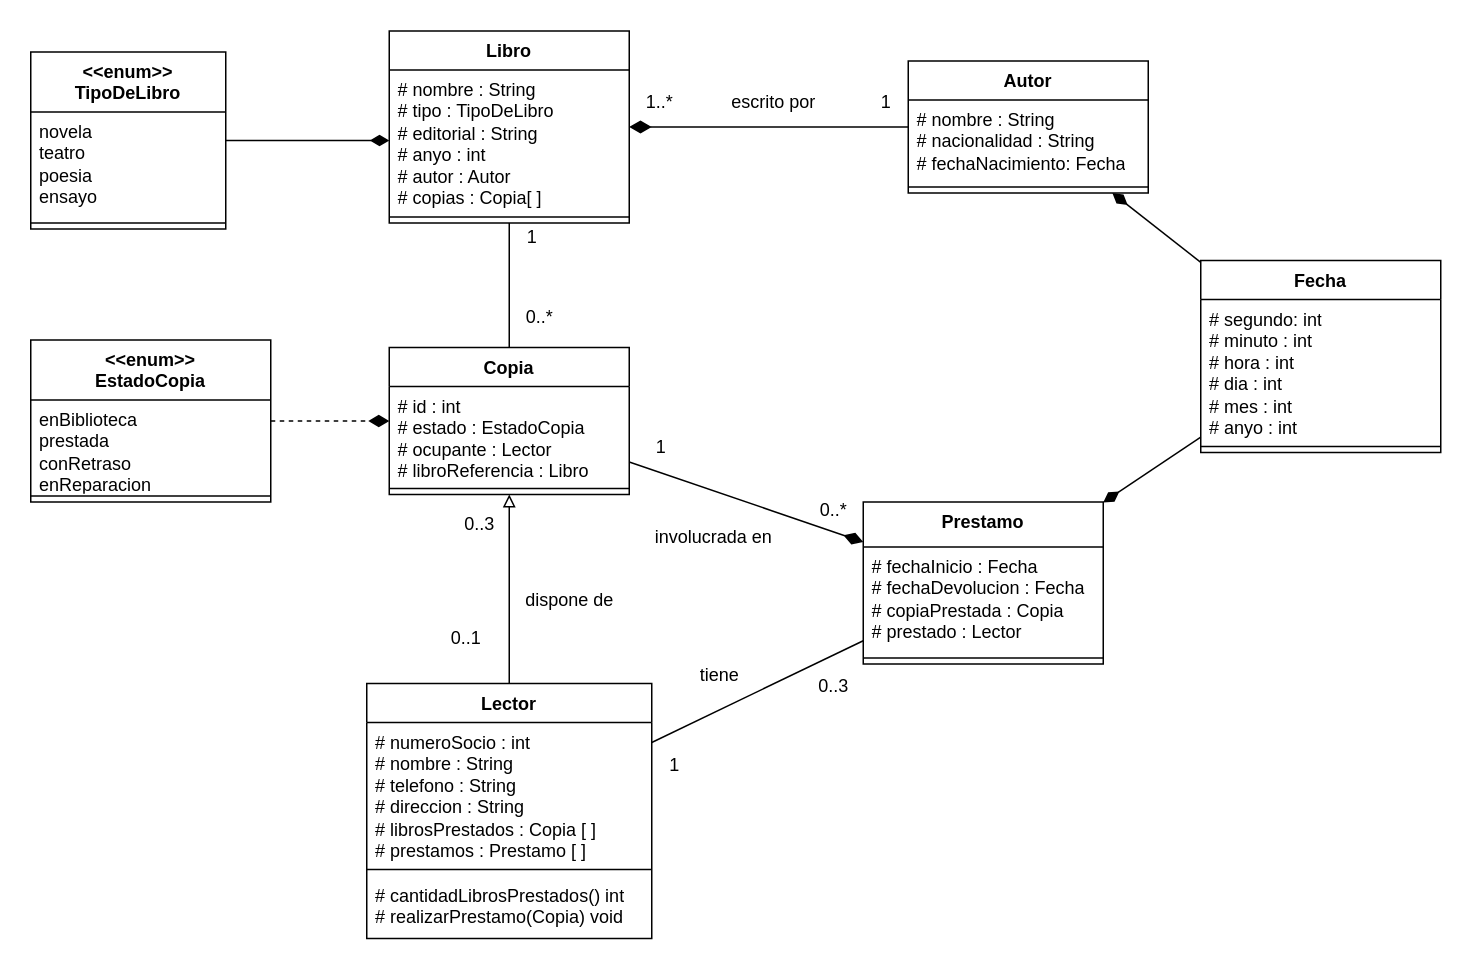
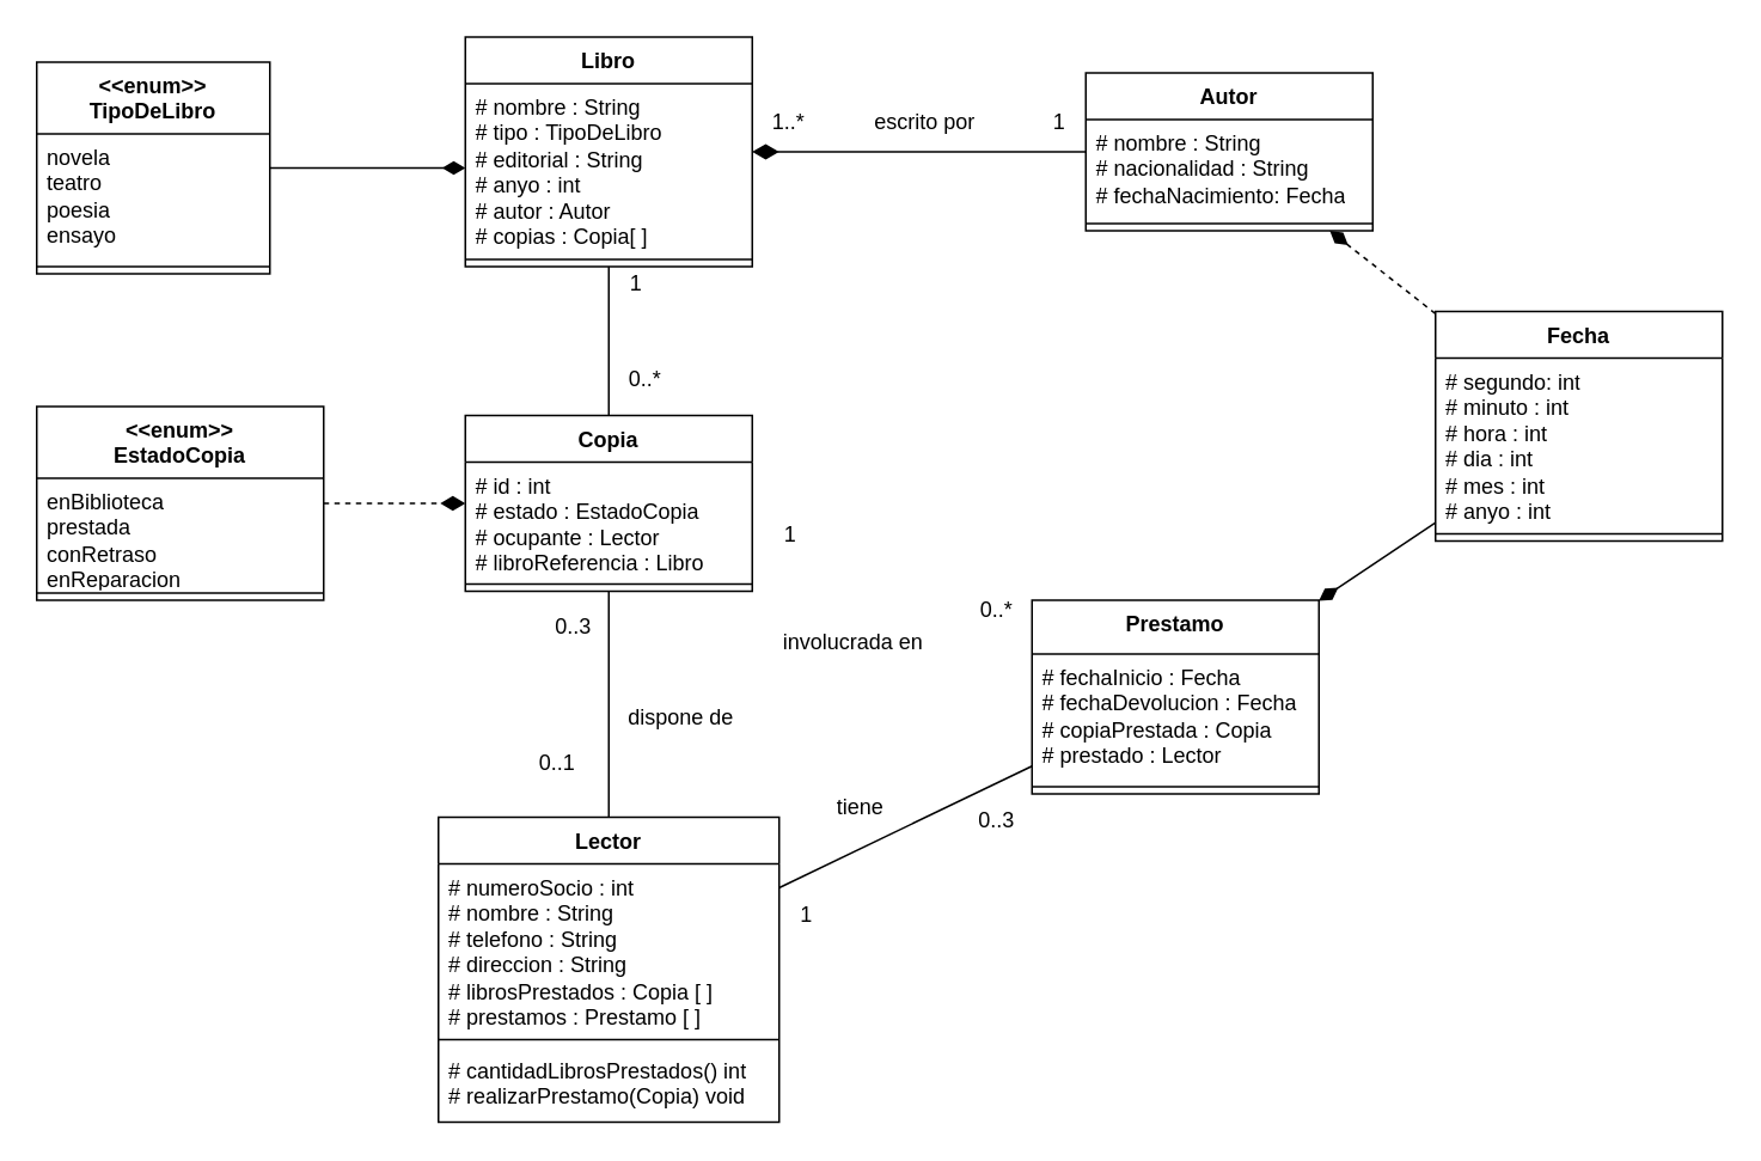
  <mxCell id="0" />
  <mxCell id="1" parent="0" />
  <mxCell id="2" style="edgeStyle=orthogonalEdgeStyle;rounded=0;orthogonalLoop=1;jettySize=auto;html=1;endArrow=diamondThin;endFill=1;endSize=11;jumpSize=7;startSize=11;dashed=1;" parent="1" source="3" target="7" edge="1"><mxGeometry relative="1" as="geometry" /></mxCell>
  <mxCell id="3" value="&amp;lt;&amp;lt;enum&amp;gt;&amp;gt;&lt;br&gt;EstadoCopia" style="swimlane;fontStyle=1;align=center;verticalAlign=top;childLayout=stackLayout;horizontal=1;startSize=40;horizontalStack=0;resizeParent=1;resizeParentMax=0;resizeLast=0;collapsible=1;marginBottom=0;whiteSpace=wrap;html=1;" parent="1" vertex="1"><mxGeometry x="20" y="226" width="160" height="108" as="geometry" /></mxCell>
  <mxCell id="4" value="enBiblioteca&lt;br&gt;prestada&lt;br&gt;conRetraso&lt;br&gt;enReparacion" style="text;strokeColor=none;fillColor=none;align=left;verticalAlign=top;spacingLeft=4;spacingRight=4;overflow=hidden;rotatable=0;points=[[0,0.5],[1,0.5]];portConstraint=eastwest;whiteSpace=wrap;html=1;" parent="3" vertex="1"><mxGeometry y="40" width="160" height="60" as="geometry" /></mxCell>
  <mxCell id="5" value="" style="line;strokeWidth=1;fillColor=none;align=left;verticalAlign=middle;spacingTop=-1;spacingLeft=3;spacingRight=3;rotatable=0;labelPosition=right;points=[];portConstraint=eastwest;strokeColor=inherit;" parent="3" vertex="1"><mxGeometry y="100" width="160" height="8" as="geometry" /></mxCell>
- <mxCell id="6" style="rounded=0;orthogonalLoop=1;jettySize=auto;html=1;endSize=11;endArrow=diamondThin;endFill=1;" parent="1" source="7" target="36" edge="1"><mxGeometry relative="1" as="geometry" /></mxCell>
  <mxCell id="7" value="Copia" style="swimlane;fontStyle=1;align=center;verticalAlign=top;childLayout=stackLayout;horizontal=1;startSize=26;horizontalStack=0;resizeParent=1;resizeParentMax=0;resizeLast=0;collapsible=1;marginBottom=0;whiteSpace=wrap;html=1;" parent="1" vertex="1"><mxGeometry x="259" y="231" width="160" height="98" as="geometry" /></mxCell>
  <mxCell id="8" value="# id : int&lt;br&gt;# estado : EstadoCopia&lt;br&gt;# ocupante : Lector&lt;br&gt;# libroReferencia : Libro" style="text;strokeColor=none;fillColor=none;align=left;verticalAlign=top;spacingLeft=4;spacingRight=4;overflow=hidden;rotatable=0;points=[[0,0.5],[1,0.5]];portConstraint=eastwest;whiteSpace=wrap;html=1;" parent="7" vertex="1"><mxGeometry y="26" width="160" height="64" as="geometry" /></mxCell>
  <mxCell id="9" value="" style="line;strokeWidth=1;fillColor=none;align=left;verticalAlign=middle;spacingTop=-1;spacingLeft=3;spacingRight=3;rotatable=0;labelPosition=right;points=[];portConstraint=eastwest;strokeColor=inherit;" parent="7" vertex="1"><mxGeometry y="90" width="160" height="8" as="geometry" /></mxCell>
  <mxCell id="10" style="edgeStyle=orthogonalEdgeStyle;rounded=0;orthogonalLoop=1;jettySize=auto;html=1;endArrow=diamondThin;endFill=1;endSize=12;" parent="1" source="11" target="25" edge="1"><mxGeometry relative="1" as="geometry" /></mxCell>
  <mxCell id="11" value="Autor" style="swimlane;fontStyle=1;align=center;verticalAlign=top;childLayout=stackLayout;horizontal=1;startSize=26;horizontalStack=0;resizeParent=1;resizeParentMax=0;resizeLast=0;collapsible=1;marginBottom=0;whiteSpace=wrap;html=1;" parent="1" vertex="1"><mxGeometry x="605" y="40" width="160" height="88" as="geometry" /></mxCell>
  <mxCell id="12" value="# nombre : String&lt;br&gt;# nacionalidad : String&lt;br&gt;# fechaNacimiento: Fecha" style="text;strokeColor=none;fillColor=none;align=left;verticalAlign=top;spacingLeft=4;spacingRight=4;overflow=hidden;rotatable=0;points=[[0,0.5],[1,0.5]];portConstraint=eastwest;whiteSpace=wrap;html=1;" parent="11" vertex="1"><mxGeometry y="26" width="160" height="54" as="geometry" /></mxCell>
  <mxCell id="13" value="" style="line;strokeWidth=1;fillColor=none;align=left;verticalAlign=middle;spacingTop=-1;spacingLeft=3;spacingRight=3;rotatable=0;labelPosition=right;points=[];portConstraint=eastwest;strokeColor=inherit;" parent="11" vertex="1"><mxGeometry y="80" width="160" height="8" as="geometry" /></mxCell>
- <mxCell id="14" style="edgeStyle=orthogonalEdgeStyle;rounded=0;orthogonalLoop=1;jettySize=auto;html=1;endArrow=block;endFill=0;" parent="1" source="16" target="7" edge="1"><mxGeometry relative="1" as="geometry"><Array as="points" /></mxGeometry></mxCell>
+ <mxCell id="14" style="edgeStyle=orthogonalEdgeStyle;rounded=0;orthogonalLoop=1;jettySize=auto;html=1;endArrow=none;endFill=0;" parent="1" source="16" target="7" edge="1"><mxGeometry relative="1" as="geometry"><Array as="points" /></mxGeometry></mxCell>
  <mxCell id="15" style="rounded=0;orthogonalLoop=1;jettySize=auto;html=1;endArrow=none;endFill=0;endSize=11;" parent="1" source="16" target="36" edge="1"><mxGeometry relative="1" as="geometry" /></mxCell>
  <mxCell id="16" value="Lector" style="swimlane;fontStyle=1;align=center;verticalAlign=top;childLayout=stackLayout;horizontal=1;startSize=26;horizontalStack=0;resizeParent=1;resizeParentMax=0;resizeLast=0;collapsible=1;marginBottom=0;whiteSpace=wrap;html=1;" parent="1" vertex="1"><mxGeometry x="244" y="455" width="190" height="170" as="geometry" /></mxCell>
  <mxCell id="17" value="# numeroSocio : int&lt;br&gt;# nombre : String&lt;br&gt;# telefono : String&lt;br&gt;# direccion : String&lt;br&gt;# librosPrestados : Copia [ ]&lt;br&gt;# prestamos : Prestamo [ ]" style="text;strokeColor=none;fillColor=none;align=left;verticalAlign=top;spacingLeft=4;spacingRight=4;overflow=hidden;rotatable=0;points=[[0,0.5],[1,0.5]];portConstraint=eastwest;whiteSpace=wrap;html=1;" parent="16" vertex="1"><mxGeometry y="26" width="190" height="94" as="geometry" /></mxCell>
  <mxCell id="18" value="" style="line;strokeWidth=1;fillColor=none;align=left;verticalAlign=middle;spacingTop=-1;spacingLeft=3;spacingRight=3;rotatable=0;labelPosition=right;points=[];portConstraint=eastwest;strokeColor=inherit;" parent="16" vertex="1"><mxGeometry y="120" width="190" height="8" as="geometry" /></mxCell>
  <mxCell id="19" value="# cantidadLibrosPrestados() int&lt;br&gt;# realizarPrestamo(Copia) void" style="text;strokeColor=none;fillColor=none;align=left;verticalAlign=top;spacingLeft=4;spacingRight=4;overflow=hidden;rotatable=0;points=[[0,0.5],[1,0.5]];portConstraint=eastwest;whiteSpace=wrap;html=1;" parent="16" vertex="1"><mxGeometry y="128" width="190" height="42" as="geometry" /></mxCell>
  <mxCell id="20" value="&amp;lt;&amp;lt;enum&amp;gt;&amp;gt;&lt;br&gt;TipoDeLibro" style="swimlane;fontStyle=1;align=center;verticalAlign=top;childLayout=stackLayout;horizontal=1;startSize=40;horizontalStack=0;resizeParent=1;resizeParentMax=0;resizeLast=0;collapsible=1;marginBottom=0;whiteSpace=wrap;html=1;" parent="1" vertex="1"><mxGeometry x="20" y="34" width="130" height="118" as="geometry" /></mxCell>
  <mxCell id="21" value="novela&lt;br&gt;teatro&lt;br&gt;poesia&lt;br&gt;ensayo" style="text;strokeColor=none;fillColor=none;align=left;verticalAlign=top;spacingLeft=4;spacingRight=4;overflow=hidden;rotatable=0;points=[[0,0.5],[1,0.5]];portConstraint=eastwest;whiteSpace=wrap;html=1;" parent="20" vertex="1"><mxGeometry y="40" width="130" height="70" as="geometry" /></mxCell>
  <mxCell id="22" value="" style="line;strokeWidth=1;fillColor=none;align=left;verticalAlign=middle;spacingTop=-1;spacingLeft=3;spacingRight=3;rotatable=0;labelPosition=right;points=[];portConstraint=eastwest;strokeColor=inherit;" parent="20" vertex="1"><mxGeometry y="110" width="130" height="8" as="geometry" /></mxCell>
  <mxCell id="23" style="edgeStyle=orthogonalEdgeStyle;rounded=0;orthogonalLoop=1;jettySize=auto;html=1;endArrow=diamondThin;endFill=1;endSize=10;" parent="1" source="20" target="26" edge="1"><mxGeometry relative="1" as="geometry" /></mxCell>
  <mxCell id="24" style="edgeStyle=orthogonalEdgeStyle;rounded=0;orthogonalLoop=1;jettySize=auto;html=1;endArrow=none;endFill=0;endSize=12;" parent="1" source="25" target="7" edge="1"><mxGeometry relative="1" as="geometry" /></mxCell>
  <mxCell id="25" value="Libro" style="swimlane;fontStyle=1;align=center;verticalAlign=top;childLayout=stackLayout;horizontal=1;startSize=26;horizontalStack=0;resizeParent=1;resizeParentMax=0;resizeLast=0;collapsible=1;marginBottom=0;whiteSpace=wrap;html=1;" parent="1" vertex="1"><mxGeometry x="259" y="20" width="160" height="128" as="geometry" /></mxCell>
  <mxCell id="26" value="# nombre : String&lt;br&gt;# tipo : TipoDeLibro&lt;br&gt;# editorial : String&lt;br&gt;# anyo : int&lt;br&gt;# autor : Autor&lt;br&gt;# copias : Copia[ ]" style="text;strokeColor=none;fillColor=none;align=left;verticalAlign=top;spacingLeft=4;spacingRight=4;overflow=hidden;rotatable=0;points=[[0,0.5],[1,0.5]];portConstraint=eastwest;whiteSpace=wrap;html=1;" parent="25" vertex="1"><mxGeometry y="26" width="160" height="94" as="geometry" /></mxCell>
  <mxCell id="27" value="" style="line;strokeWidth=1;fillColor=none;align=left;verticalAlign=middle;spacingTop=-1;spacingLeft=3;spacingRight=3;rotatable=0;labelPosition=right;points=[];portConstraint=eastwest;strokeColor=inherit;" parent="25" vertex="1"><mxGeometry y="120" width="160" height="8" as="geometry" /></mxCell>
  <mxCell id="28" value="1..*" style="text;html=1;align=center;verticalAlign=middle;resizable=0;points=[];autosize=1;strokeColor=none;fillColor=none;" parent="1" vertex="1"><mxGeometry x="419" y="53" width="40" height="30" as="geometry" /></mxCell>
  <mxCell id="29" value="1" style="text;html=1;align=center;verticalAlign=middle;resizable=0;points=[];autosize=1;strokeColor=none;fillColor=none;" parent="1" vertex="1"><mxGeometry x="575" y="53" width="30" height="30" as="geometry" /></mxCell>
  <mxCell id="30" value="0..*" style="text;html=1;align=center;verticalAlign=middle;resizable=0;points=[];autosize=1;strokeColor=none;fillColor=none;" parent="1" vertex="1"><mxGeometry x="339" y="196" width="40" height="30" as="geometry" /></mxCell>
  <mxCell id="31" value="1" style="text;html=1;align=center;verticalAlign=middle;resizable=0;points=[];autosize=1;strokeColor=none;fillColor=none;" parent="1" vertex="1"><mxGeometry x="339" y="143" width="30" height="30" as="geometry" /></mxCell>
  <mxCell id="32" value="escrito por" style="text;html=1;align=center;verticalAlign=middle;resizable=0;points=[];autosize=1;strokeColor=none;fillColor=none;" parent="1" vertex="1"><mxGeometry x="475" y="53" width="80" height="30" as="geometry" /></mxCell>
  <mxCell id="33" value="0..1" style="text;html=1;align=center;verticalAlign=middle;resizable=0;points=[];autosize=1;strokeColor=none;fillColor=none;" parent="1" vertex="1"><mxGeometry x="290" y="410" width="40" height="30" as="geometry" /></mxCell>
  <mxCell id="34" value="0..3" style="text;html=1;align=center;verticalAlign=middle;resizable=0;points=[];autosize=1;strokeColor=none;fillColor=none;" parent="1" vertex="1"><mxGeometry x="299" y="334" width="40" height="30" as="geometry" /></mxCell>
  <mxCell id="35" value="dispone de" style="text;html=1;align=center;verticalAlign=middle;resizable=0;points=[];autosize=1;strokeColor=none;fillColor=none;" parent="1" vertex="1"><mxGeometry x="339" y="385" width="80" height="30" as="geometry" /></mxCell>
  <mxCell id="36" value="Prestamo" style="swimlane;fontStyle=1;align=center;verticalAlign=top;childLayout=stackLayout;horizontal=1;startSize=30;horizontalStack=0;resizeParent=1;resizeParentMax=0;resizeLast=0;collapsible=1;marginBottom=0;whiteSpace=wrap;html=1;" parent="1" vertex="1"><mxGeometry x="575" y="334" width="160" height="108" as="geometry" /></mxCell>
  <mxCell id="37" value="# fechaInicio : Fecha&lt;br&gt;# fechaDevolucion : Fecha&lt;br&gt;# copiaPrestada : Copia&lt;br&gt;# prestado : Lector" style="text;strokeColor=none;fillColor=none;align=left;verticalAlign=top;spacingLeft=4;spacingRight=4;overflow=hidden;rotatable=0;points=[[0,0.5],[1,0.5]];portConstraint=eastwest;whiteSpace=wrap;html=1;" parent="36" vertex="1"><mxGeometry y="30" width="160" height="70" as="geometry" /></mxCell>
  <mxCell id="38" value="" style="line;strokeWidth=1;fillColor=none;align=left;verticalAlign=middle;spacingTop=-1;spacingLeft=3;spacingRight=3;rotatable=0;labelPosition=right;points=[];portConstraint=eastwest;strokeColor=inherit;" parent="36" vertex="1"><mxGeometry y="100" width="160" height="8" as="geometry" /></mxCell>
- <mxCell id="39" style="rounded=0;orthogonalLoop=1;jettySize=auto;html=1;endArrow=diamondThin;endFill=1;endSize=10;" parent="1" source="40" target="11" edge="1"><mxGeometry relative="1" as="geometry" /></mxCell>
+ <mxCell id="39" style="rounded=0;orthogonalLoop=1;jettySize=auto;html=1;endArrow=diamondThin;endFill=1;endSize=10;dashed=1;" parent="1" source="40" target="11" edge="1"><mxGeometry relative="1" as="geometry" /></mxCell>
  <mxCell id="40" value="Fecha" style="swimlane;fontStyle=1;align=center;verticalAlign=top;childLayout=stackLayout;horizontal=1;startSize=26;horizontalStack=0;resizeParent=1;resizeParentMax=0;resizeLast=0;collapsible=1;marginBottom=0;whiteSpace=wrap;html=1;" parent="1" vertex="1"><mxGeometry x="800" y="173" width="160" height="128" as="geometry" /></mxCell>
  <mxCell id="41" value="# segundo: int&lt;br&gt;# minuto : int&lt;br&gt;# hora : int&lt;br&gt;# dia : int&lt;br&gt;# mes : int&lt;br&gt;# anyo : int" style="text;strokeColor=none;fillColor=none;align=left;verticalAlign=top;spacingLeft=4;spacingRight=4;overflow=hidden;rotatable=0;points=[[0,0.5],[1,0.5]];portConstraint=eastwest;whiteSpace=wrap;html=1;" parent="40" vertex="1"><mxGeometry y="26" width="160" height="94" as="geometry" /></mxCell>
  <mxCell id="42" value="" style="line;strokeWidth=1;fillColor=none;align=left;verticalAlign=middle;spacingTop=-1;spacingLeft=3;spacingRight=3;rotatable=0;labelPosition=right;points=[];portConstraint=eastwest;strokeColor=inherit;" parent="40" vertex="1"><mxGeometry y="120" width="160" height="8" as="geometry" /></mxCell>
  <mxCell id="43" style="rounded=0;orthogonalLoop=1;jettySize=auto;html=1;endArrow=diamondThin;endFill=1;endSize=10;" parent="1" source="40" target="36" edge="1"><mxGeometry relative="1" as="geometry" /></mxCell>
  <mxCell id="44" value="0..3" style="text;html=1;align=center;verticalAlign=middle;resizable=0;points=[];autosize=1;strokeColor=none;fillColor=none;" parent="1" vertex="1"><mxGeometry x="535" y="442" width="40" height="30" as="geometry" /></mxCell>
  <mxCell id="45" value="0..*" style="text;html=1;align=center;verticalAlign=middle;resizable=0;points=[];autosize=1;strokeColor=none;fillColor=none;" parent="1" vertex="1"><mxGeometry x="535" y="325" width="40" height="30" as="geometry" /></mxCell>
  <mxCell id="46" value="1" style="text;html=1;align=center;verticalAlign=middle;resizable=0;points=[];autosize=1;strokeColor=none;fillColor=none;" parent="1" vertex="1"><mxGeometry x="434" y="495" width="30" height="30" as="geometry" /></mxCell>
  <mxCell id="47" value="1" style="text;html=1;align=center;verticalAlign=middle;resizable=0;points=[];autosize=1;strokeColor=none;fillColor=none;" parent="1" vertex="1"><mxGeometry x="425" y="283" width="30" height="30" as="geometry" /></mxCell>
  <mxCell id="48" value="tiene" style="text;html=1;align=center;verticalAlign=middle;resizable=0;points=[];autosize=1;strokeColor=none;fillColor=none;" parent="1" vertex="1"><mxGeometry x="454" y="435" width="50" height="30" as="geometry" /></mxCell>
  <mxCell id="49" value="involucrada en" style="text;html=1;align=center;verticalAlign=middle;resizable=0;points=[];autosize=1;strokeColor=none;fillColor=none;" parent="1" vertex="1"><mxGeometry x="425" y="343" width="100" height="30" as="geometry" /></mxCell>
